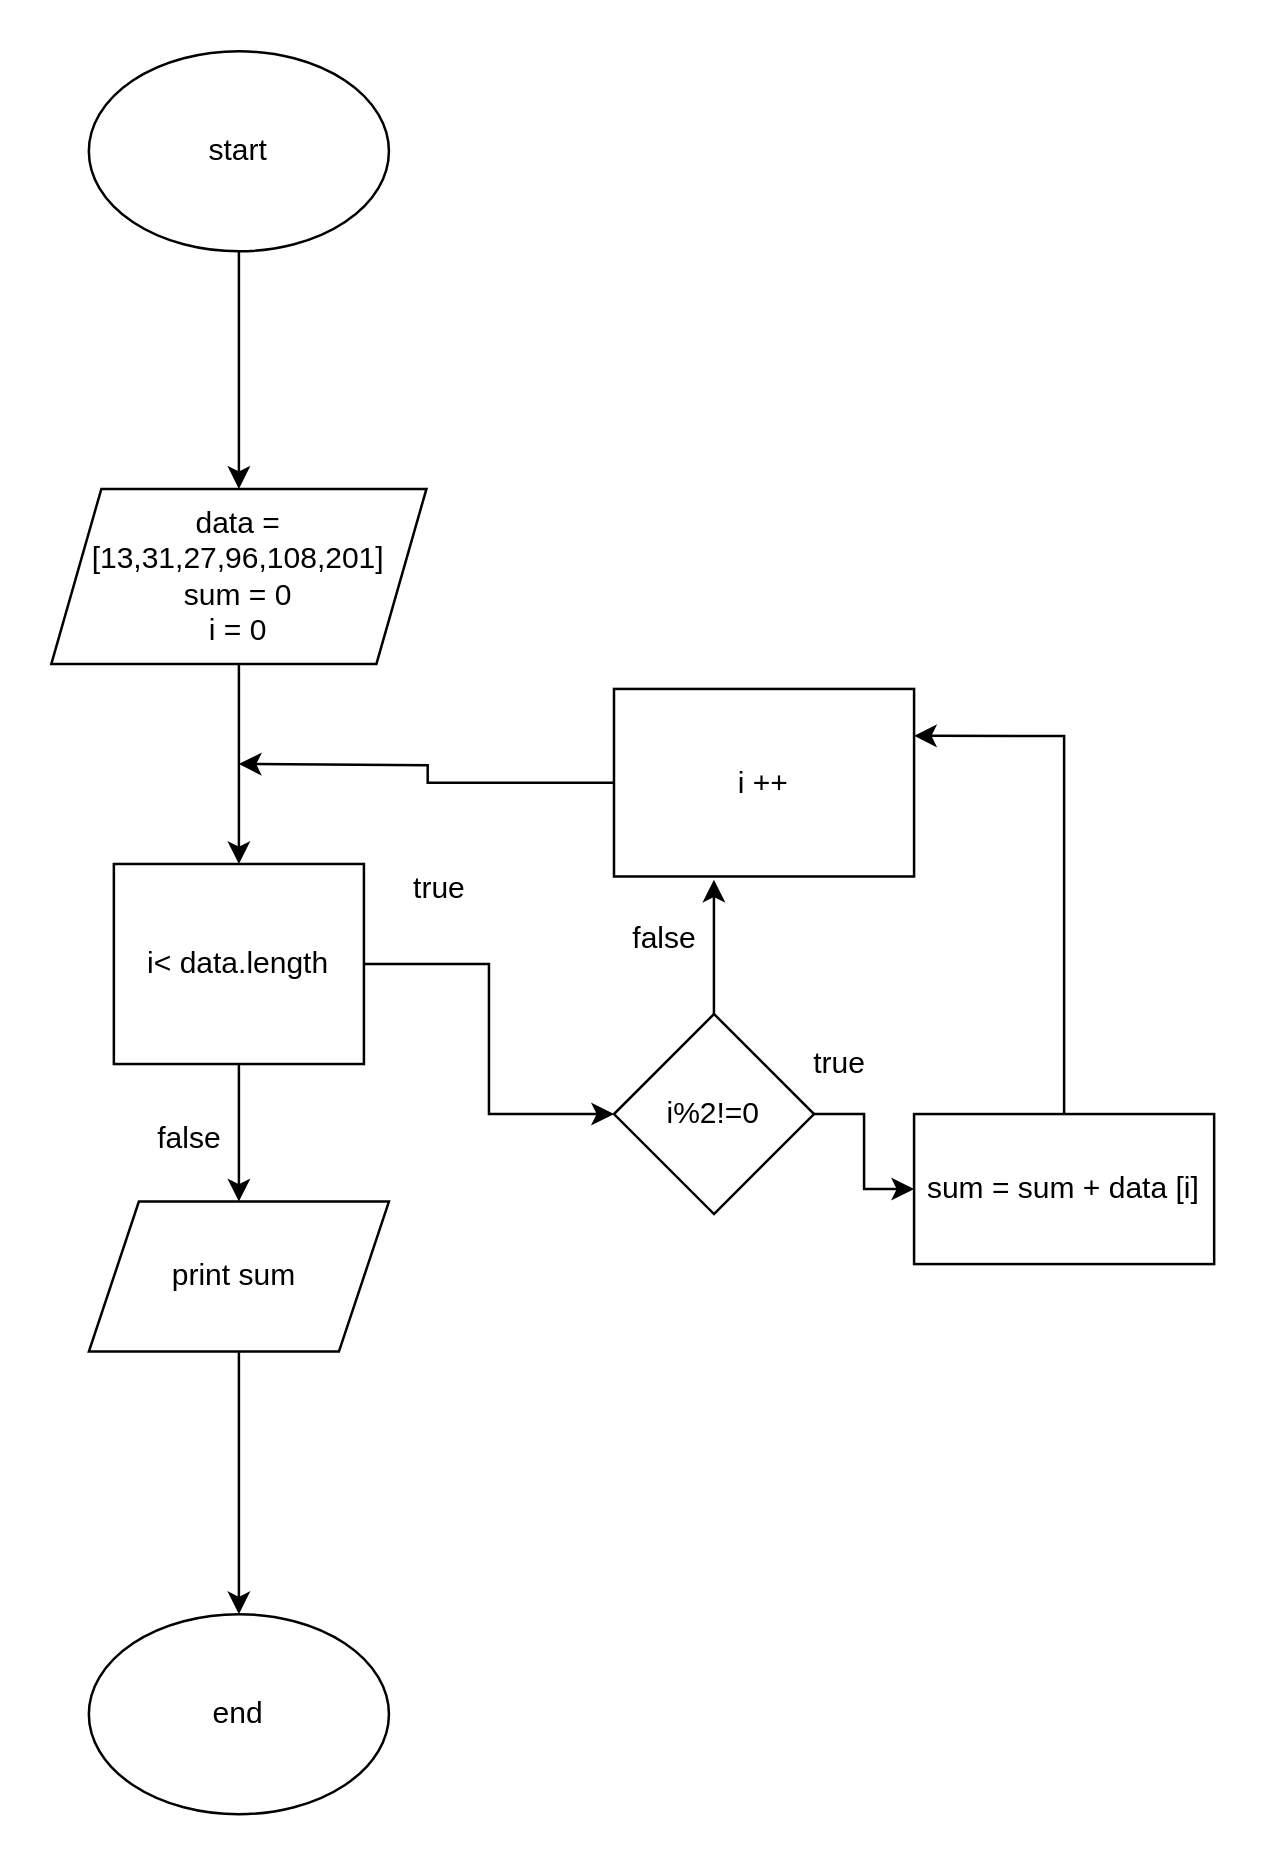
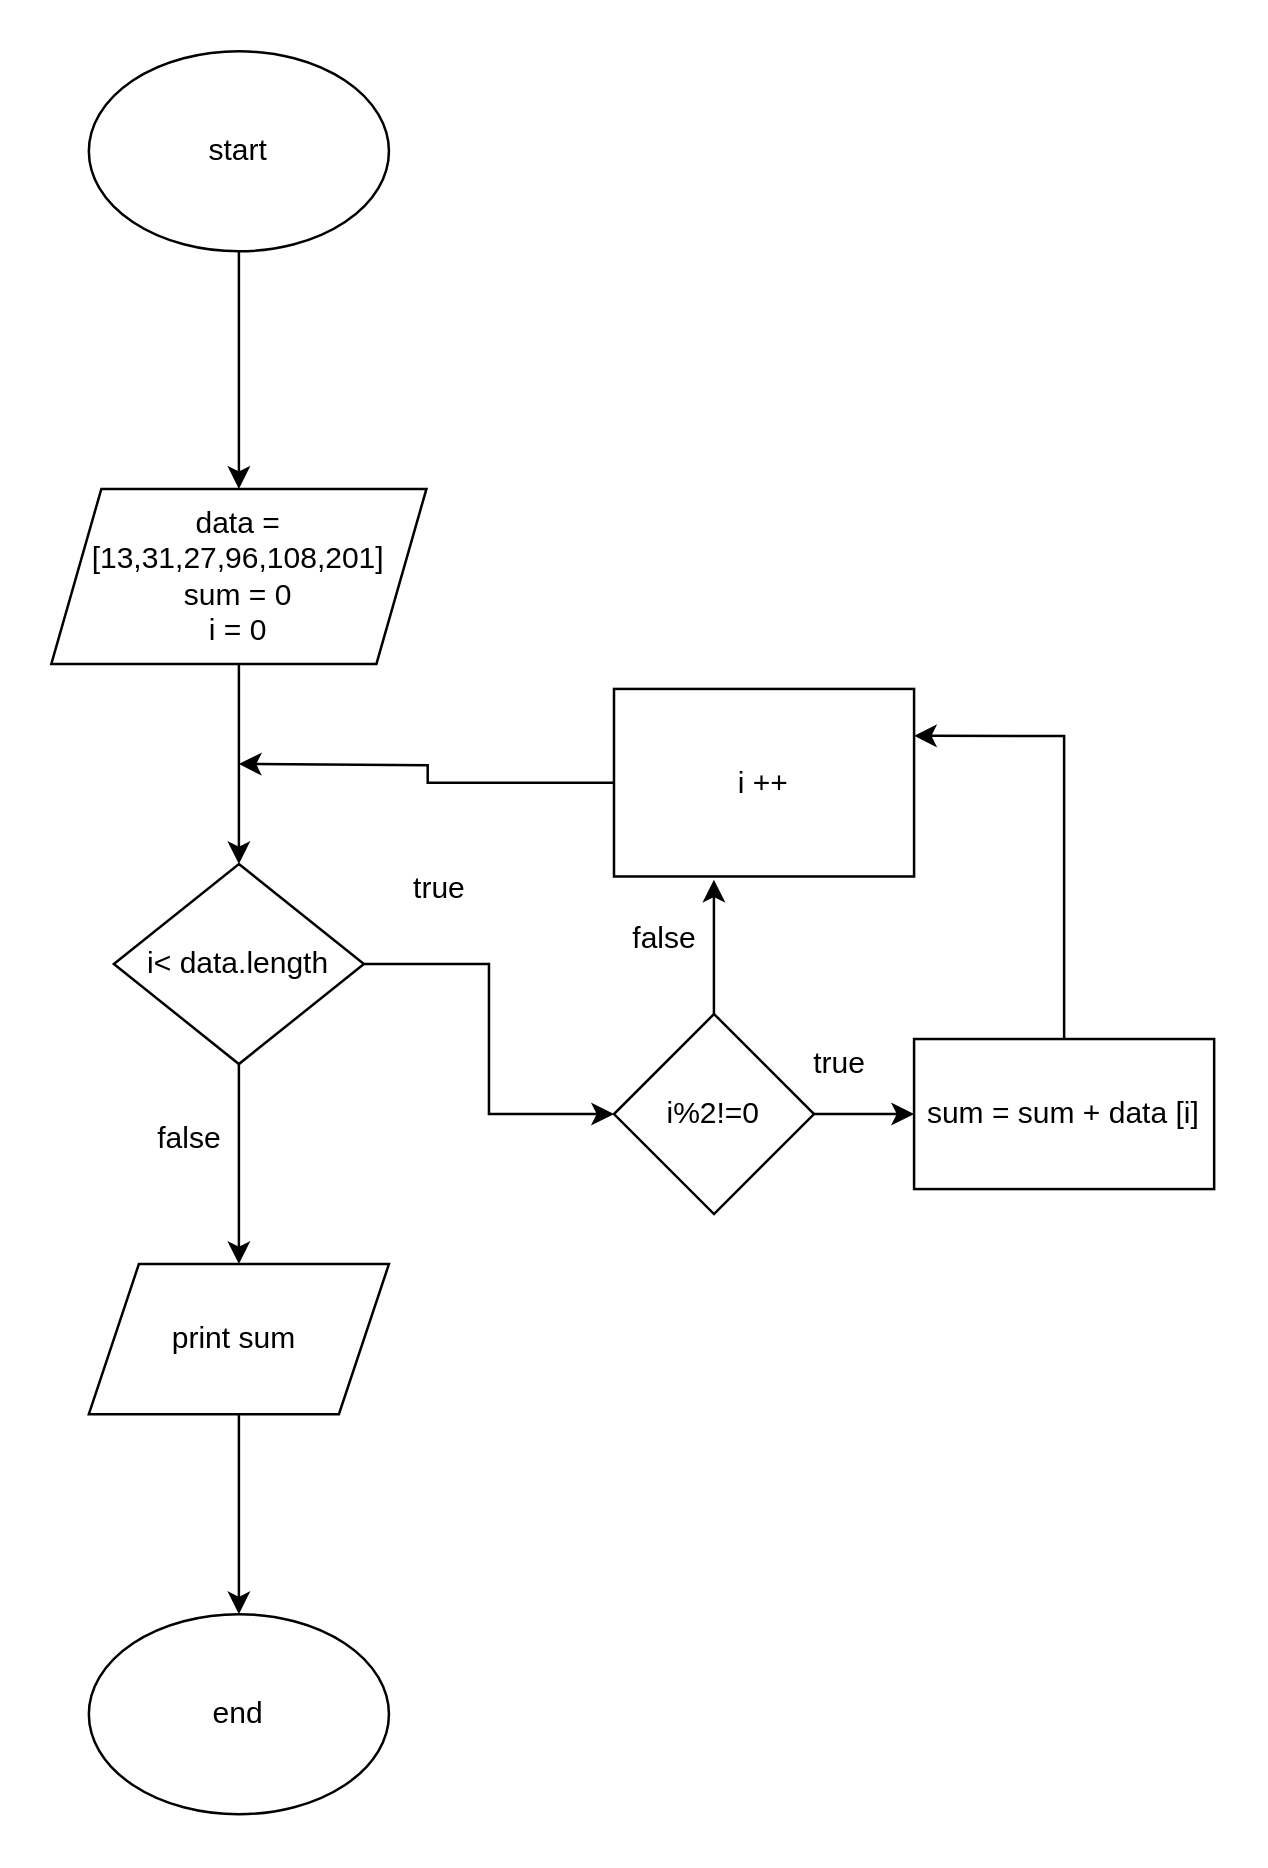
  <mxCell id="0" />
  <mxCell id="1" parent="0" />
  <mxCell id="2" style="edgeStyle=orthogonalEdgeStyle;rounded=0;orthogonalLoop=1;jettySize=auto;html=1;entryX=0.5;entryY=0;entryDx=0;entryDy=0;" edge="1" parent="1" source="3" target="5"><mxGeometry relative="1" as="geometry" /></mxCell>
  <mxCell id="3" value="start" style="ellipse;whiteSpace=wrap;html=1;" vertex="1" parent="1"><mxGeometry x="35" y="20" width="120" height="80" as="geometry" /></mxCell>
  <mxCell id="4" style="edgeStyle=orthogonalEdgeStyle;rounded=0;orthogonalLoop=1;jettySize=auto;html=1;entryX=0.5;entryY=0;entryDx=0;entryDy=0;" edge="1" parent="1" source="5" target="8"><mxGeometry relative="1" as="geometry" /></mxCell>
  <mxCell id="5" value="&lt;span&gt;data = [13,31,27,96,108,201]&lt;br&gt;sum = 0&lt;br&gt;i = 0&lt;br&gt;&lt;/span&gt;" style="shape=parallelogram;perimeter=parallelogramPerimeter;whiteSpace=wrap;html=1;fixedSize=1;" vertex="1" parent="1"><mxGeometry x="20" y="195" width="150" height="70" as="geometry" /></mxCell>
  <mxCell id="6" style="edgeStyle=orthogonalEdgeStyle;rounded=0;orthogonalLoop=1;jettySize=auto;html=1;entryX=0.5;entryY=0;entryDx=0;entryDy=0;" edge="1" parent="1" source="8" target="10"><mxGeometry relative="1" as="geometry" /></mxCell>
  <mxCell id="7" style="edgeStyle=orthogonalEdgeStyle;rounded=0;orthogonalLoop=1;jettySize=auto;html=1;exitX=1;exitY=0.5;exitDx=0;exitDy=0;entryX=0;entryY=0.5;entryDx=0;entryDy=0;" edge="1" parent="1" source="8" target="13"><mxGeometry relative="1" as="geometry" /></mxCell>
- <mxCell id="8" value="i&amp;lt; data.length" style="whiteSpace=wrap;html=1;rounded=0;" vertex="1" parent="1"><mxGeometry x="45" y="345" width="100" height="80" as="geometry" /></mxCell>
+ <mxCell id="8" value="i&amp;lt; data.length" style="rhombus;whiteSpace=wrap;html=1;" vertex="1" parent="1"><mxGeometry x="45" y="345" width="100" height="80" as="geometry" /></mxCell>
  <mxCell id="9" style="edgeStyle=orthogonalEdgeStyle;rounded=0;orthogonalLoop=1;jettySize=auto;html=1;entryX=0.5;entryY=0;entryDx=0;entryDy=0;" edge="1" parent="1" source="10" target="22"><mxGeometry relative="1" as="geometry" /></mxCell>
- <mxCell id="10" value="print sum&amp;nbsp;" style="shape=parallelogram;perimeter=parallelogramPerimeter;whiteSpace=wrap;html=1;fixedSize=1;" vertex="1" parent="1"><mxGeometry x="35" y="480" width="120" height="60" as="geometry" /></mxCell>
+ <mxCell id="10" value="print sum&amp;nbsp;" style="shape=parallelogram;perimeter=parallelogramPerimeter;whiteSpace=wrap;html=1;fixedSize=1;" vertex="1" parent="1"><mxGeometry x="35" y="505" width="120" height="60" as="geometry" /></mxCell>
  <mxCell id="11" style="edgeStyle=orthogonalEdgeStyle;rounded=0;orthogonalLoop=1;jettySize=auto;html=1;exitX=1;exitY=0.5;exitDx=0;exitDy=0;" edge="1" parent="1" source="13" target="18"><mxGeometry relative="1" as="geometry" /></mxCell>
  <mxCell id="12" style="edgeStyle=orthogonalEdgeStyle;rounded=0;orthogonalLoop=1;jettySize=auto;html=1;entryX=0.333;entryY=1.017;entryDx=0;entryDy=0;entryPerimeter=0;" edge="1" parent="1" source="13" target="16"><mxGeometry relative="1" as="geometry" /></mxCell>
  <mxCell id="13" value="i%2!=0" style="rhombus;whiteSpace=wrap;html=1;" vertex="1" parent="1"><mxGeometry x="245" y="405" width="80" height="80" as="geometry" /></mxCell>
  <mxCell id="14" value="false" style="text;html=1;align=center;verticalAlign=middle;resizable=0;points=[];autosize=1;strokeColor=none;" vertex="1" parent="1"><mxGeometry x="55" y="445" width="40" height="20" as="geometry" /></mxCell>
  <mxCell id="15" style="edgeStyle=orthogonalEdgeStyle;rounded=0;orthogonalLoop=1;jettySize=auto;html=1;" edge="1" parent="1" source="16"><mxGeometry relative="1" as="geometry"><mxPoint x="95" y="305" as="targetPoint" /></mxGeometry></mxCell>
  <mxCell id="16" value="i ++" style="rounded=0;whiteSpace=wrap;html=1;" vertex="1" parent="1"><mxGeometry x="245" y="275" width="120" height="75" as="geometry" /></mxCell>
  <mxCell id="17" style="edgeStyle=orthogonalEdgeStyle;rounded=0;orthogonalLoop=1;jettySize=auto;html=1;entryX=1;entryY=0.25;entryDx=0;entryDy=0;" edge="1" parent="1" source="18" target="16"><mxGeometry relative="1" as="geometry" /></mxCell>
- <mxCell id="18" value="sum = sum + data [i]" style="rounded=0;whiteSpace=wrap;html=1;" vertex="1" parent="1"><mxGeometry x="365" y="445" width="120" height="60" as="geometry" /></mxCell>
+ <mxCell id="18" value="sum = sum + data [i]" style="rounded=0;whiteSpace=wrap;html=1;" vertex="1" parent="1"><mxGeometry x="365" y="415" width="120" height="60" as="geometry" /></mxCell>
  <mxCell id="19" value="true" style="text;html=1;align=center;verticalAlign=middle;resizable=0;points=[];autosize=1;strokeColor=none;" vertex="1" parent="1"><mxGeometry x="155" y="345" width="40" height="20" as="geometry" /></mxCell>
  <mxCell id="20" value="true" style="text;html=1;align=center;verticalAlign=middle;resizable=0;points=[];autosize=1;strokeColor=none;" vertex="1" parent="1"><mxGeometry x="315" y="415" width="40" height="20" as="geometry" /></mxCell>
  <mxCell id="21" value="false" style="text;html=1;align=center;verticalAlign=middle;resizable=0;points=[];autosize=1;strokeColor=none;" vertex="1" parent="1"><mxGeometry x="245" y="365" width="40" height="20" as="geometry" /></mxCell>
  <mxCell id="22" value="end" style="ellipse;whiteSpace=wrap;html=1;" vertex="1" parent="1"><mxGeometry x="35" y="645" width="120" height="80" as="geometry" /></mxCell>
